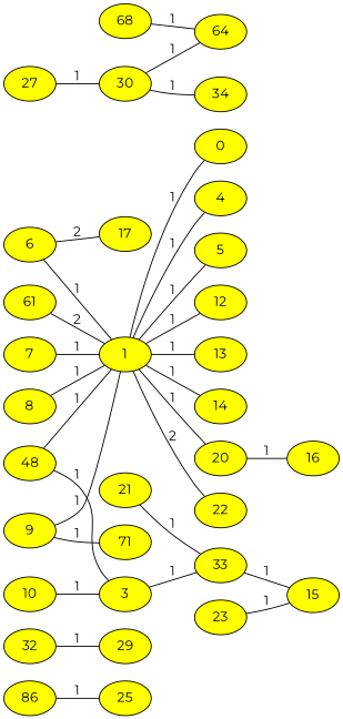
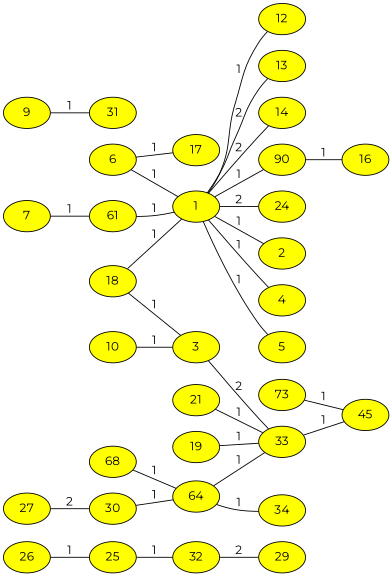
  graph {
    fontname=Montserrat
    rankdir=LR
    splines=true
    node [color=black fillcolor="#ffff00" fontname=Montserrat style=filled]
    edge [fontname=Montserrat w=1]
-   26 [label=86]
+   26
    25
    32
    29
    6
    1
    17
-   2 [label=0]
+   2
    4
    5
    12
    13
    14
-   20
-   22
+   20 [label=90]
+   22 [label=24]
    3
    33
    16
-   18 [label=48]
+   18
    7
    n21 [label=68]
    n22 [label=64]
    34
-   15
-   8
+   15 [label=45]
    27
    30
    n28 [label=61]
    9
-   31 [label=71]
+   31
    10
    21
-   23
+   19
+   23 [label=73]
    26 -- 25 [label=1]
-   32 -- 29 [label=1]
+   25 -- 32 [label=1]
+   32 -- 29 [label=2]
    6 -- 1 [label=1]
-   6 -- 17 [label=2]
+   6 -- 17 [label=1]
    1 -- 2 [label=1]
    1 -- 4 [label=1]
    1 -- 5 [label=1]
    1 -- 12 [label=1]
-   1 -- 13 [label=1]
-   1 -- 14 [label=1]
+   1 -- 13 [label=2]
+   1 -- 14 [label=2]
    1 -- 20 [label=1]
    1 -- 22 [label=2]
    20 -- 16 [label=1]
-   3 -- 33 [label=1]
+   3 -- 33 [label=2]
    33 -- 15 [label=1]
    18 -- 1 [label=1]
    18 -- 3 [label=1]
-   7 -- 1 [label=1]
+   7 -- n28 [label=1]
    n21 -- n22 [label=1]
-   30 -- 34 [label=1]
-   8 -- 1 [label=1]
-   27 -- 30 [label=1]
+   n22 -- 33 [label=1]
+   n22 -- 34 [label=1]
+   27 -- 30 [label=2]
    30 -- n22 [label=1]
-   n28 -- 1 [label=2]
-   9 -- 1 [label=1]
+   n28 -- 1 [label=1]
    9 -- 31 [label=1]
    10 -- 3 [label=1]
    21 -- 33 [label=1]
+   19 -- 33 [label=1]
    23 -- 15 [label=1]
  }
